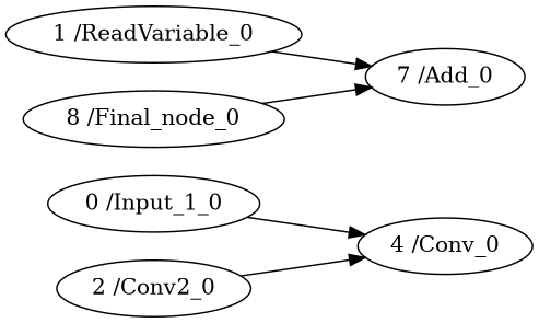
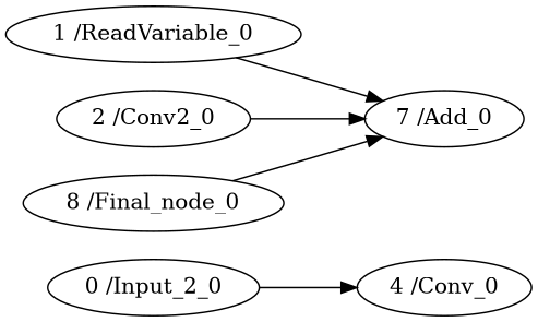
  strict digraph {
    rankdir=LR
-   "0 /Input_1_0" [type=Input_1]
+   "0 /Input_1_0" [type=Input_1 label="0 /Input_2_0"]
    "4 /Conv_0" [type=Conv]
    "1 /ReadVariable_0" [type=ReadVariable]
    "7 /Add_0" [type=Add]
    n5 [label="2 /Conv2_0" type=Conv2]
    "8 /Final_node_0" [type=Final_node]
    "0 /Input_1_0" -> "4 /Conv_0"
    "1 /ReadVariable_0" -> "7 /Add_0"
-   n5 -> "4 /Conv_0"
+   n5 -> "7 /Add_0"
    "8 /Final_node_0" -> "7 /Add_0"
  }
